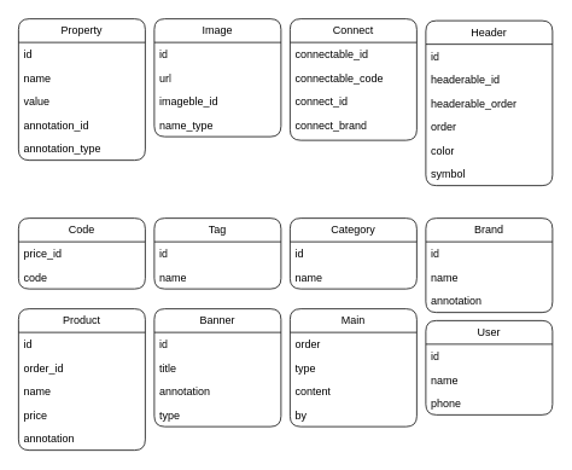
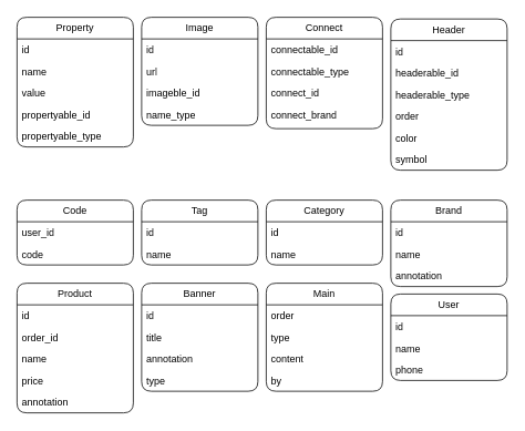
  <mxCell id="0" />
  <mxCell id="1" parent="0" />
  <mxCell id="2" value="Product" style="swimlane;fontStyle=0;childLayout=stackLayout;horizontal=1;startSize=26;fillColor=none;horizontalStack=0;resizeParent=1;resizeParentMax=0;resizeLast=0;collapsible=1;marginBottom=0;whiteSpace=wrap;html=1;swimlaneLine=1;shadow=0;rounded=1;" vertex="1" parent="1"><mxGeometry x="20" y="340" width="140" height="156" as="geometry" /></mxCell>
  <mxCell id="3" value="id" style="text;strokeColor=none;fillColor=none;align=left;verticalAlign=top;spacingLeft=4;spacingRight=4;overflow=hidden;rotatable=0;points=[[0,0.5],[1,0.5]];portConstraint=eastwest;whiteSpace=wrap;html=1;" vertex="1" parent="2"><mxGeometry y="26" width="140" height="26" as="geometry" /></mxCell>
  <mxCell id="4" value="order_id" style="text;strokeColor=none;fillColor=none;align=left;verticalAlign=top;spacingLeft=4;spacingRight=4;overflow=hidden;rotatable=0;points=[[0,0.5],[1,0.5]];portConstraint=eastwest;whiteSpace=wrap;html=1;" vertex="1" parent="2"><mxGeometry y="52" width="140" height="26" as="geometry" /></mxCell>
  <mxCell id="5" value="name" style="text;strokeColor=none;fillColor=none;align=left;verticalAlign=top;spacingLeft=4;spacingRight=4;overflow=hidden;rotatable=0;points=[[0,0.5],[1,0.5]];portConstraint=eastwest;whiteSpace=wrap;html=1;" vertex="1" parent="2"><mxGeometry y="78" width="140" height="26" as="geometry" /></mxCell>
  <mxCell id="6" value="price" style="text;strokeColor=none;fillColor=none;align=left;verticalAlign=top;spacingLeft=4;spacingRight=4;overflow=hidden;rotatable=0;points=[[0,0.5],[1,0.5]];portConstraint=eastwest;whiteSpace=wrap;html=1;" vertex="1" parent="2"><mxGeometry y="104" width="140" height="26" as="geometry" /></mxCell>
  <mxCell id="7" value="annotation" style="text;strokeColor=none;fillColor=none;align=left;verticalAlign=top;spacingLeft=4;spacingRight=4;overflow=hidden;rotatable=0;points=[[0,0.5],[1,0.5]];portConstraint=eastwest;whiteSpace=wrap;html=1;" vertex="1" parent="2"><mxGeometry y="130" width="140" height="26" as="geometry" /></mxCell>
  <mxCell id="8" value="Property" style="swimlane;fontStyle=0;childLayout=stackLayout;horizontal=1;startSize=26;fillColor=none;horizontalStack=0;resizeParent=1;resizeParentMax=0;resizeLast=0;collapsible=1;marginBottom=0;whiteSpace=wrap;html=1;swimlaneLine=1;shadow=0;rounded=1;" vertex="1" parent="1"><mxGeometry x="20" y="20" width="140" height="156" as="geometry" /></mxCell>
  <mxCell id="9" value="id" style="text;strokeColor=none;fillColor=none;align=left;verticalAlign=top;spacingLeft=4;spacingRight=4;overflow=hidden;rotatable=0;points=[[0,0.5],[1,0.5]];portConstraint=eastwest;whiteSpace=wrap;html=1;" vertex="1" parent="8"><mxGeometry y="26" width="140" height="26" as="geometry" /></mxCell>
  <mxCell id="10" value="name" style="text;strokeColor=none;fillColor=none;align=left;verticalAlign=top;spacingLeft=4;spacingRight=4;overflow=hidden;rotatable=0;points=[[0,0.5],[1,0.5]];portConstraint=eastwest;whiteSpace=wrap;html=1;" vertex="1" parent="8"><mxGeometry y="52" width="140" height="26" as="geometry" /></mxCell>
  <mxCell id="11" value="value" style="text;strokeColor=none;fillColor=none;align=left;verticalAlign=top;spacingLeft=4;spacingRight=4;overflow=hidden;rotatable=0;points=[[0,0.5],[1,0.5]];portConstraint=eastwest;whiteSpace=wrap;html=1;" vertex="1" parent="8"><mxGeometry y="78" width="140" height="26" as="geometry" /></mxCell>
- <mxCell id="12" value="annotation_id" style="text;strokeColor=none;fillColor=none;align=left;verticalAlign=top;spacingLeft=4;spacingRight=4;overflow=hidden;rotatable=0;points=[[0,0.5],[1,0.5]];portConstraint=eastwest;whiteSpace=wrap;html=1;" vertex="1" parent="8"><mxGeometry y="104" width="140" height="26" as="geometry" /></mxCell>
- <mxCell id="13" value="annotation_type" style="text;strokeColor=none;fillColor=none;align=left;verticalAlign=top;spacingLeft=4;spacingRight=4;overflow=hidden;rotatable=0;points=[[0,0.5],[1,0.5]];portConstraint=eastwest;whiteSpace=wrap;html=1;" vertex="1" parent="8"><mxGeometry y="130" width="140" height="26" as="geometry" /></mxCell>
+ <mxCell id="12" value="propertyable_id" style="text;strokeColor=none;fillColor=none;align=left;verticalAlign=top;spacingLeft=4;spacingRight=4;overflow=hidden;rotatable=0;points=[[0,0.5],[1,0.5]];portConstraint=eastwest;whiteSpace=wrap;html=1;" vertex="1" parent="8"><mxGeometry y="104" width="140" height="26" as="geometry" /></mxCell>
+ <mxCell id="13" value="propertyable_type" style="text;strokeColor=none;fillColor=none;align=left;verticalAlign=top;spacingLeft=4;spacingRight=4;overflow=hidden;rotatable=0;points=[[0,0.5],[1,0.5]];portConstraint=eastwest;whiteSpace=wrap;html=1;" vertex="1" parent="8"><mxGeometry y="130" width="140" height="26" as="geometry" /></mxCell>
  <mxCell id="14" value="Image" style="swimlane;fontStyle=0;childLayout=stackLayout;horizontal=1;startSize=26;fillColor=none;horizontalStack=0;resizeParent=1;resizeParentMax=0;resizeLast=0;collapsible=1;marginBottom=0;whiteSpace=wrap;html=1;swimlaneLine=1;shadow=0;rounded=1;" vertex="1" parent="1"><mxGeometry x="170" y="20" width="140" height="130" as="geometry" /></mxCell>
  <mxCell id="15" value="id" style="text;strokeColor=none;fillColor=none;align=left;verticalAlign=top;spacingLeft=4;spacingRight=4;overflow=hidden;rotatable=0;points=[[0,0.5],[1,0.5]];portConstraint=eastwest;whiteSpace=wrap;html=1;" vertex="1" parent="14"><mxGeometry y="26" width="140" height="26" as="geometry" /></mxCell>
  <mxCell id="16" value="url" style="text;strokeColor=none;fillColor=none;align=left;verticalAlign=top;spacingLeft=4;spacingRight=4;overflow=hidden;rotatable=0;points=[[0,0.5],[1,0.5]];portConstraint=eastwest;whiteSpace=wrap;html=1;" vertex="1" parent="14"><mxGeometry y="52" width="140" height="26" as="geometry" /></mxCell>
  <mxCell id="17" value="imageble_id" style="text;strokeColor=none;fillColor=none;align=left;verticalAlign=top;spacingLeft=4;spacingRight=4;overflow=hidden;rotatable=0;points=[[0,0.5],[1,0.5]];portConstraint=eastwest;whiteSpace=wrap;html=1;" vertex="1" parent="14"><mxGeometry y="78" width="140" height="26" as="geometry" /></mxCell>
  <mxCell id="18" value="name_type" style="text;strokeColor=none;fillColor=none;align=left;verticalAlign=top;spacingLeft=4;spacingRight=4;overflow=hidden;rotatable=0;points=[[0,0.5],[1,0.5]];portConstraint=eastwest;whiteSpace=wrap;html=1;" vertex="1" parent="14"><mxGeometry y="104" width="140" height="26" as="geometry" /></mxCell>
  <mxCell id="19" value="User" style="swimlane;fontStyle=0;childLayout=stackLayout;horizontal=1;startSize=26;fillColor=none;horizontalStack=0;resizeParent=1;resizeParentMax=0;resizeLast=0;collapsible=1;marginBottom=0;whiteSpace=wrap;html=1;swimlaneLine=1;shadow=0;rounded=1;" vertex="1" parent="1"><mxGeometry x="470" y="353" width="140" height="104" as="geometry" /></mxCell>
  <mxCell id="20" value="id" style="text;strokeColor=none;fillColor=none;align=left;verticalAlign=top;spacingLeft=4;spacingRight=4;overflow=hidden;rotatable=0;points=[[0,0.5],[1,0.5]];portConstraint=eastwest;whiteSpace=wrap;html=1;" vertex="1" parent="19"><mxGeometry y="26" width="140" height="26" as="geometry" /></mxCell>
  <mxCell id="21" value="name" style="text;strokeColor=none;fillColor=none;align=left;verticalAlign=top;spacingLeft=4;spacingRight=4;overflow=hidden;rotatable=0;points=[[0,0.5],[1,0.5]];portConstraint=eastwest;whiteSpace=wrap;html=1;" vertex="1" parent="19"><mxGeometry y="52" width="140" height="26" as="geometry" /></mxCell>
  <mxCell id="22" value="phone" style="text;strokeColor=none;fillColor=none;align=left;verticalAlign=top;spacingLeft=4;spacingRight=4;overflow=hidden;rotatable=0;points=[[0,0.5],[1,0.5]];portConstraint=eastwest;whiteSpace=wrap;html=1;" vertex="1" parent="19"><mxGeometry y="78" width="140" height="26" as="geometry" /></mxCell>
  <mxCell id="23" value="Tag" style="swimlane;fontStyle=0;childLayout=stackLayout;horizontal=1;startSize=26;fillColor=none;horizontalStack=0;resizeParent=1;resizeParentMax=0;resizeLast=0;collapsible=1;marginBottom=0;whiteSpace=wrap;html=1;swimlaneLine=1;shadow=0;rounded=1;" vertex="1" parent="1"><mxGeometry x="170" y="240" width="140" height="78" as="geometry" /></mxCell>
  <mxCell id="24" value="id" style="text;strokeColor=none;fillColor=none;align=left;verticalAlign=top;spacingLeft=4;spacingRight=4;overflow=hidden;rotatable=0;points=[[0,0.5],[1,0.5]];portConstraint=eastwest;whiteSpace=wrap;html=1;" vertex="1" parent="23"><mxGeometry y="26" width="140" height="26" as="geometry" /></mxCell>
  <mxCell id="25" value="name" style="text;strokeColor=none;fillColor=none;align=left;verticalAlign=top;spacingLeft=4;spacingRight=4;overflow=hidden;rotatable=0;points=[[0,0.5],[1,0.5]];portConstraint=eastwest;whiteSpace=wrap;html=1;" vertex="1" parent="23"><mxGeometry y="52" width="140" height="26" as="geometry" /></mxCell>
  <mxCell id="26" value="Category" style="swimlane;fontStyle=0;childLayout=stackLayout;horizontal=1;startSize=26;fillColor=none;horizontalStack=0;resizeParent=1;resizeParentMax=0;resizeLast=0;collapsible=1;marginBottom=0;whiteSpace=wrap;html=1;swimlaneLine=1;shadow=0;rounded=1;" vertex="1" parent="1"><mxGeometry x="320" y="240" width="140" height="78" as="geometry" /></mxCell>
  <mxCell id="27" value="id" style="text;strokeColor=none;fillColor=none;align=left;verticalAlign=top;spacingLeft=4;spacingRight=4;overflow=hidden;rotatable=0;points=[[0,0.5],[1,0.5]];portConstraint=eastwest;whiteSpace=wrap;html=1;" vertex="1" parent="26"><mxGeometry y="26" width="140" height="26" as="geometry" /></mxCell>
  <mxCell id="28" value="name" style="text;strokeColor=none;fillColor=none;align=left;verticalAlign=top;spacingLeft=4;spacingRight=4;overflow=hidden;rotatable=0;points=[[0,0.5],[1,0.5]];portConstraint=eastwest;whiteSpace=wrap;html=1;" vertex="1" parent="26"><mxGeometry y="52" width="140" height="26" as="geometry" /></mxCell>
  <mxCell id="29" value="Connect" style="swimlane;fontStyle=0;childLayout=stackLayout;horizontal=1;startSize=26;fillColor=none;horizontalStack=0;resizeParent=1;resizeParentMax=0;resizeLast=0;collapsible=1;marginBottom=0;whiteSpace=wrap;html=1;swimlaneLine=1;shadow=0;rounded=1;" vertex="1" parent="1"><mxGeometry x="320" y="20" width="140" height="134" as="geometry" /></mxCell>
  <mxCell id="30" value="connectable_id" style="text;strokeColor=none;fillColor=none;align=left;verticalAlign=top;spacingLeft=4;spacingRight=4;overflow=hidden;rotatable=0;points=[[0,0.5],[1,0.5]];portConstraint=eastwest;whiteSpace=wrap;html=1;" vertex="1" parent="29"><mxGeometry y="26" width="140" height="26" as="geometry" /></mxCell>
- <mxCell id="31" value="connectable_code" style="text;strokeColor=none;fillColor=none;align=left;verticalAlign=top;spacingLeft=4;spacingRight=4;overflow=hidden;rotatable=0;points=[[0,0.5],[1,0.5]];portConstraint=eastwest;whiteSpace=wrap;html=1;" vertex="1" parent="29"><mxGeometry y="52" width="140" height="26" as="geometry" /></mxCell>
+ <mxCell id="31" value="connectable_type" style="text;strokeColor=none;fillColor=none;align=left;verticalAlign=top;spacingLeft=4;spacingRight=4;overflow=hidden;rotatable=0;points=[[0,0.5],[1,0.5]];portConstraint=eastwest;whiteSpace=wrap;html=1;" vertex="1" parent="29"><mxGeometry y="52" width="140" height="26" as="geometry" /></mxCell>
  <mxCell id="32" value="connect_id" style="text;strokeColor=none;fillColor=none;align=left;verticalAlign=top;spacingLeft=4;spacingRight=4;overflow=hidden;rotatable=0;points=[[0,0.5],[1,0.5]];portConstraint=eastwest;whiteSpace=wrap;html=1;" vertex="1" parent="29"><mxGeometry y="78" width="140" height="26" as="geometry" /></mxCell>
  <mxCell id="33" value="connect_brand" style="text;strokeColor=none;fillColor=none;align=left;verticalAlign=top;spacingLeft=4;spacingRight=4;overflow=hidden;rotatable=0;points=[[0,0.5],[1,0.5]];portConstraint=eastwest;whiteSpace=wrap;html=1;" vertex="1" parent="29"><mxGeometry y="104" width="140" height="30" as="geometry" /></mxCell>
  <mxCell id="34" value="Code" style="swimlane;fontStyle=0;childLayout=stackLayout;horizontal=1;startSize=26;fillColor=none;horizontalStack=0;resizeParent=1;resizeParentMax=0;resizeLast=0;collapsible=1;marginBottom=0;whiteSpace=wrap;html=1;swimlaneLine=1;shadow=0;rounded=1;" vertex="1" parent="1"><mxGeometry x="20" y="240" width="140" height="78" as="geometry" /></mxCell>
- <mxCell id="35" value="price_id" style="text;strokeColor=none;fillColor=none;align=left;verticalAlign=top;spacingLeft=4;spacingRight=4;overflow=hidden;rotatable=0;points=[[0,0.5],[1,0.5]];portConstraint=eastwest;whiteSpace=wrap;html=1;" vertex="1" parent="34"><mxGeometry y="26" width="140" height="26" as="geometry" /></mxCell>
+ <mxCell id="35" value="user_id" style="text;strokeColor=none;fillColor=none;align=left;verticalAlign=top;spacingLeft=4;spacingRight=4;overflow=hidden;rotatable=0;points=[[0,0.5],[1,0.5]];portConstraint=eastwest;whiteSpace=wrap;html=1;" vertex="1" parent="34"><mxGeometry y="26" width="140" height="26" as="geometry" /></mxCell>
  <mxCell id="36" value="code" style="text;strokeColor=none;fillColor=none;align=left;verticalAlign=top;spacingLeft=4;spacingRight=4;overflow=hidden;rotatable=0;points=[[0,0.5],[1,0.5]];portConstraint=eastwest;whiteSpace=wrap;html=1;" vertex="1" parent="34"><mxGeometry y="52" width="140" height="26" as="geometry" /></mxCell>
  <mxCell id="37" value="Banner" style="swimlane;fontStyle=0;childLayout=stackLayout;horizontal=1;startSize=26;fillColor=none;horizontalStack=0;resizeParent=1;resizeParentMax=0;resizeLast=0;collapsible=1;marginBottom=0;whiteSpace=wrap;html=1;swimlaneLine=1;shadow=0;rounded=1;" vertex="1" parent="1"><mxGeometry x="170" y="340" width="140" height="130" as="geometry" /></mxCell>
  <mxCell id="38" value="id" style="text;strokeColor=none;fillColor=none;align=left;verticalAlign=top;spacingLeft=4;spacingRight=4;overflow=hidden;rotatable=0;points=[[0,0.5],[1,0.5]];portConstraint=eastwest;whiteSpace=wrap;html=1;" vertex="1" parent="37"><mxGeometry y="26" width="140" height="26" as="geometry" /></mxCell>
  <mxCell id="39" value="title" style="text;strokeColor=none;fillColor=none;align=left;verticalAlign=top;spacingLeft=4;spacingRight=4;overflow=hidden;rotatable=0;points=[[0,0.5],[1,0.5]];portConstraint=eastwest;whiteSpace=wrap;html=1;" vertex="1" parent="37"><mxGeometry y="52" width="140" height="26" as="geometry" /></mxCell>
  <mxCell id="40" value="annotation" style="text;strokeColor=none;fillColor=none;align=left;verticalAlign=top;spacingLeft=4;spacingRight=4;overflow=hidden;rotatable=0;points=[[0,0.5],[1,0.5]];portConstraint=eastwest;whiteSpace=wrap;html=1;" vertex="1" parent="37"><mxGeometry y="78" width="140" height="26" as="geometry" /></mxCell>
  <mxCell id="41" value="type" style="text;strokeColor=none;fillColor=none;align=left;verticalAlign=top;spacingLeft=4;spacingRight=4;overflow=hidden;rotatable=0;points=[[0,0.5],[1,0.5]];portConstraint=eastwest;whiteSpace=wrap;html=1;" vertex="1" parent="37"><mxGeometry y="104" width="140" height="26" as="geometry" /></mxCell>
  <mxCell id="42" value="Header" style="swimlane;fontStyle=0;childLayout=stackLayout;horizontal=1;startSize=26;fillColor=none;horizontalStack=0;resizeParent=1;resizeParentMax=0;resizeLast=0;collapsible=1;marginBottom=0;whiteSpace=wrap;html=1;swimlaneLine=1;shadow=0;rounded=1;" vertex="1" parent="1"><mxGeometry x="470" y="22" width="140" height="182" as="geometry" /></mxCell>
  <mxCell id="43" value="id" style="text;strokeColor=none;fillColor=none;align=left;verticalAlign=top;spacingLeft=4;spacingRight=4;overflow=hidden;rotatable=0;points=[[0,0.5],[1,0.5]];portConstraint=eastwest;whiteSpace=wrap;html=1;" vertex="1" parent="42"><mxGeometry y="26" width="140" height="26" as="geometry" /></mxCell>
  <mxCell id="44" value="headerable_id" style="text;strokeColor=none;fillColor=none;align=left;verticalAlign=top;spacingLeft=4;spacingRight=4;overflow=hidden;rotatable=0;points=[[0,0.5],[1,0.5]];portConstraint=eastwest;whiteSpace=wrap;html=1;" vertex="1" parent="42"><mxGeometry y="52" width="140" height="26" as="geometry" /></mxCell>
- <mxCell id="45" value="headerable_order" style="text;strokeColor=none;fillColor=none;align=left;verticalAlign=top;spacingLeft=4;spacingRight=4;overflow=hidden;rotatable=0;points=[[0,0.5],[1,0.5]];portConstraint=eastwest;whiteSpace=wrap;html=1;" vertex="1" parent="42"><mxGeometry y="78" width="140" height="26" as="geometry" /></mxCell>
+ <mxCell id="45" value="headerable_type" style="text;strokeColor=none;fillColor=none;align=left;verticalAlign=top;spacingLeft=4;spacingRight=4;overflow=hidden;rotatable=0;points=[[0,0.5],[1,0.5]];portConstraint=eastwest;whiteSpace=wrap;html=1;" vertex="1" parent="42"><mxGeometry y="78" width="140" height="26" as="geometry" /></mxCell>
  <mxCell id="46" value="order" style="text;strokeColor=none;fillColor=none;align=left;verticalAlign=top;spacingLeft=4;spacingRight=4;overflow=hidden;rotatable=0;points=[[0,0.5],[1,0.5]];portConstraint=eastwest;whiteSpace=wrap;html=1;" vertex="1" parent="42"><mxGeometry y="104" width="140" height="26" as="geometry" /></mxCell>
  <mxCell id="47" value="color" style="text;strokeColor=none;fillColor=none;align=left;verticalAlign=top;spacingLeft=4;spacingRight=4;overflow=hidden;rotatable=0;points=[[0,0.5],[1,0.5]];portConstraint=eastwest;whiteSpace=wrap;html=1;" vertex="1" parent="42"><mxGeometry y="130" width="140" height="26" as="geometry" /></mxCell>
  <mxCell id="48" value="symbol" style="text;strokeColor=none;fillColor=none;align=left;verticalAlign=top;spacingLeft=4;spacingRight=4;overflow=hidden;rotatable=0;points=[[0,0.5],[1,0.5]];portConstraint=eastwest;whiteSpace=wrap;html=1;" vertex="1" parent="42"><mxGeometry y="156" width="140" height="26" as="geometry" /></mxCell>
  <mxCell id="49" value="Main" style="swimlane;fontStyle=0;childLayout=stackLayout;horizontal=1;startSize=26;fillColor=none;horizontalStack=0;resizeParent=1;resizeParentMax=0;resizeLast=0;collapsible=1;marginBottom=0;whiteSpace=wrap;html=1;swimlaneLine=1;shadow=0;rounded=1;" vertex="1" parent="1"><mxGeometry x="320" y="340" width="140" height="130" as="geometry" /></mxCell>
  <mxCell id="50" value="order" style="text;strokeColor=none;fillColor=none;align=left;verticalAlign=top;spacingLeft=4;spacingRight=4;overflow=hidden;rotatable=0;points=[[0,0.5],[1,0.5]];portConstraint=eastwest;whiteSpace=wrap;html=1;" vertex="1" parent="49"><mxGeometry y="26" width="140" height="26" as="geometry" /></mxCell>
  <mxCell id="51" value="type" style="text;strokeColor=none;fillColor=none;align=left;verticalAlign=top;spacingLeft=4;spacingRight=4;overflow=hidden;rotatable=0;points=[[0,0.5],[1,0.5]];portConstraint=eastwest;whiteSpace=wrap;html=1;" vertex="1" parent="49"><mxGeometry y="52" width="140" height="26" as="geometry" /></mxCell>
  <mxCell id="52" value="content" style="text;strokeColor=none;fillColor=none;align=left;verticalAlign=top;spacingLeft=4;spacingRight=4;overflow=hidden;rotatable=0;points=[[0,0.5],[1,0.5]];portConstraint=eastwest;whiteSpace=wrap;html=1;" vertex="1" parent="49"><mxGeometry y="78" width="140" height="26" as="geometry" /></mxCell>
  <mxCell id="53" value="by" style="text;strokeColor=none;fillColor=none;align=left;verticalAlign=top;spacingLeft=4;spacingRight=4;overflow=hidden;rotatable=0;points=[[0,0.5],[1,0.5]];portConstraint=eastwest;whiteSpace=wrap;html=1;" vertex="1" parent="49"><mxGeometry y="104" width="140" height="26" as="geometry" /></mxCell>
  <mxCell id="54" value="Brand" style="swimlane;fontStyle=0;childLayout=stackLayout;horizontal=1;startSize=26;fillColor=none;horizontalStack=0;resizeParent=1;resizeParentMax=0;resizeLast=0;collapsible=1;marginBottom=0;whiteSpace=wrap;html=1;swimlaneLine=1;shadow=0;rounded=1;" vertex="1" parent="1"><mxGeometry x="470" y="240" width="140" height="104" as="geometry" /></mxCell>
  <mxCell id="55" value="id" style="text;strokeColor=none;fillColor=none;align=left;verticalAlign=top;spacingLeft=4;spacingRight=4;overflow=hidden;rotatable=0;points=[[0,0.5],[1,0.5]];portConstraint=eastwest;whiteSpace=wrap;html=1;" vertex="1" parent="54"><mxGeometry y="26" width="140" height="26" as="geometry" /></mxCell>
  <mxCell id="56" value="name" style="text;strokeColor=none;fillColor=none;align=left;verticalAlign=top;spacingLeft=4;spacingRight=4;overflow=hidden;rotatable=0;points=[[0,0.5],[1,0.5]];portConstraint=eastwest;whiteSpace=wrap;html=1;" vertex="1" parent="54"><mxGeometry y="52" width="140" height="26" as="geometry" /></mxCell>
  <mxCell id="57" value="annotation" style="text;strokeColor=none;fillColor=none;align=left;verticalAlign=top;spacingLeft=4;spacingRight=4;overflow=hidden;rotatable=0;points=[[0,0.5],[1,0.5]];portConstraint=eastwest;whiteSpace=wrap;html=1;" vertex="1" parent="54"><mxGeometry y="78" width="140" height="26" as="geometry" /></mxCell>
